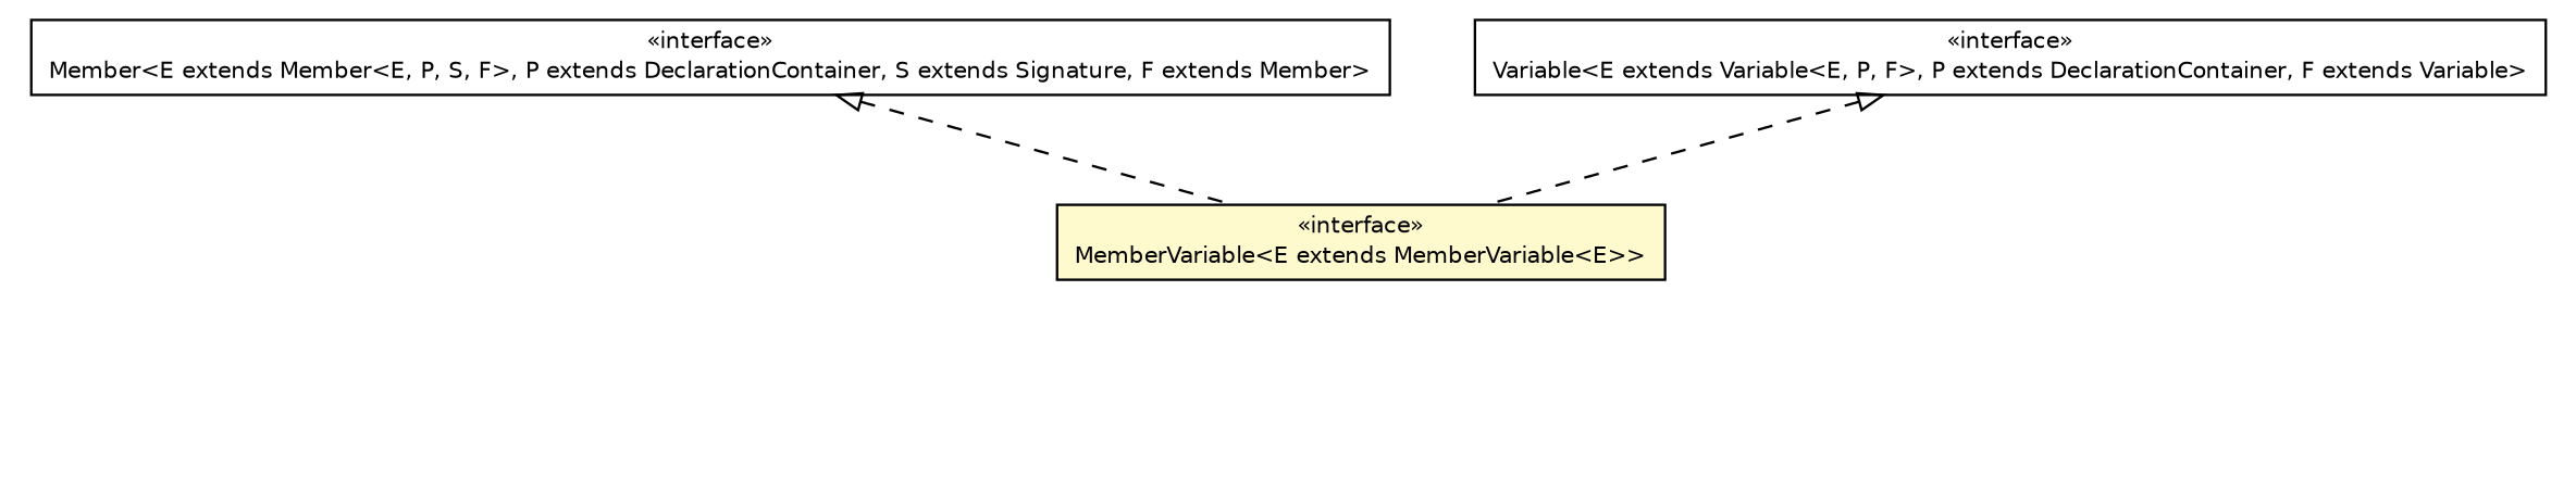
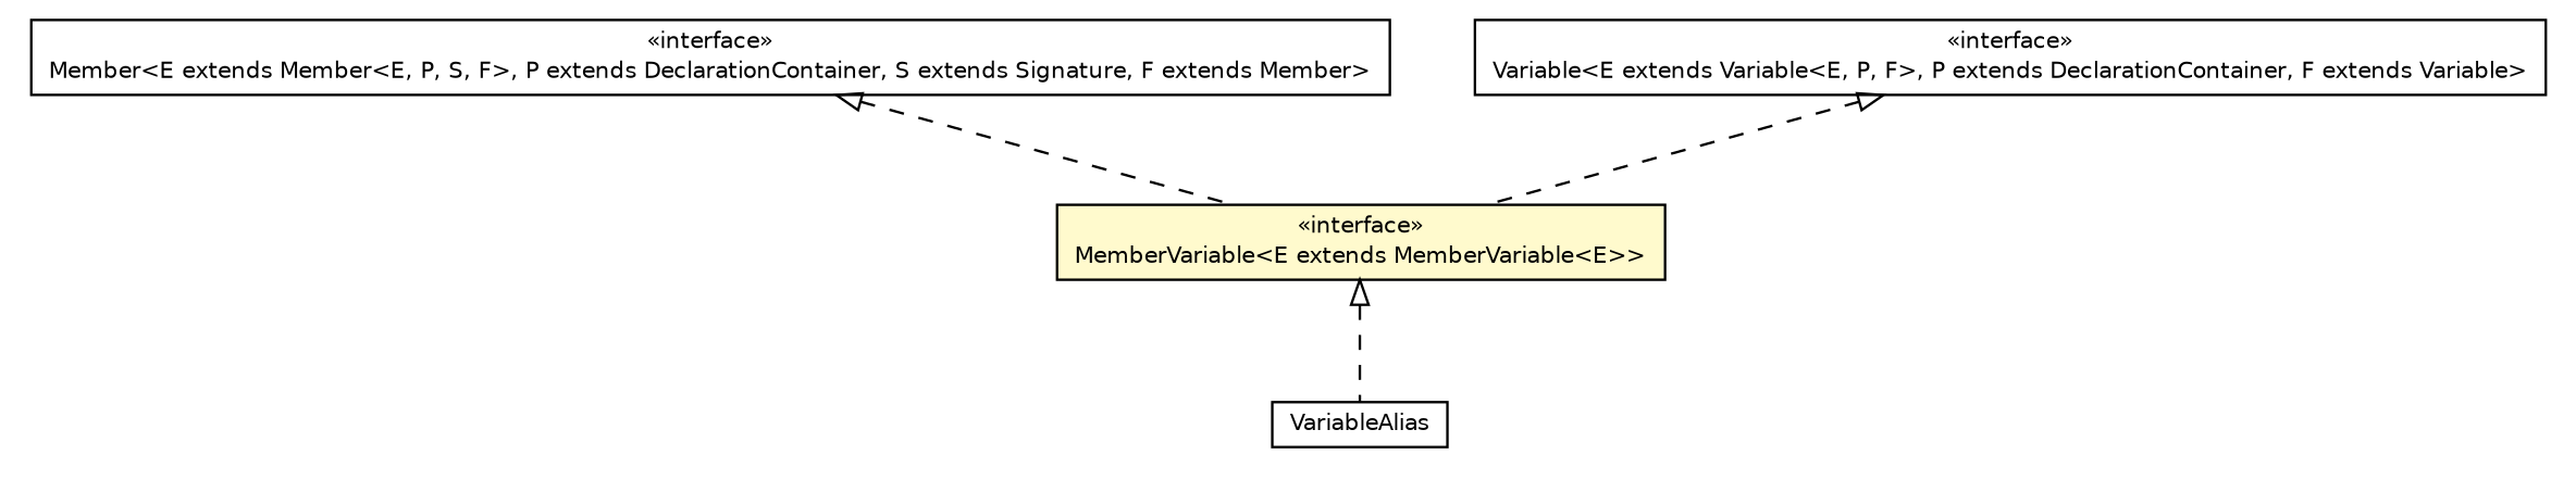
  digraph {
    nodesep=0.25
    ranksep=0.5
    node [fontcolor=black fontname=Helvetica fontsize=9.0 shape=plaintext]
    edge [arrowtail=empty dir=back fontname=Helvetica fontsize=10 headport=p labelfontname=Helvetica labelfontsize=10 style=dashed tailport=p]
    n1 [label=<<table title="chameleon.core.member.Member" border="0" cellborder="1" cellspacing="0" cellpadding="2" port="p" href="../member/Member.html"> 		<tr><td><table border="0" cellspacing="0" cellpadding="1"> <tr><td align="center" balign="center"> &#171;interface&#187; </td></tr> <tr><td align="center" balign="center"> Member&lt;E extends Member&lt;E, P, S, F&gt;, P extends DeclarationContainer, S extends Signature, F extends Member&gt; </td></tr> 		</table></td></tr> 		</table>>]
    n2 [label=<<table title="chameleon.core.variable.MemberVariable" border="0" cellborder="1" cellspacing="0" cellpadding="2" port="p" bgcolor="lemonChiffon" href="./MemberVariable.html"> 		<tr><td><table border="0" cellspacing="0" cellpadding="1"> <tr><td align="center" balign="center"> &#171;interface&#187; </td></tr> <tr><td align="center" balign="center"> MemberVariable&lt;E extends MemberVariable&lt;E&gt;&gt; </td></tr> 		</table></td></tr> 		</table>>]
+   n3 [label=<<table title="chameleon.core.variable.VariableAlias" border="0" cellborder="1" cellspacing="0" cellpadding="2" port="p" href="./VariableAlias.html"> 		<tr><td><table border="0" cellspacing="0" cellpadding="1"> <tr><td align="center" balign="center"> VariableAlias </td></tr> 		</table></td></tr> 		</table>>]
    n4 [label=<<table title="chameleon.core.variable.Variable" border="0" cellborder="1" cellspacing="0" cellpadding="2" port="p" href="./Variable.html"> 		<tr><td><table border="0" cellspacing="0" cellpadding="1"> <tr><td align="center" balign="center"> &#171;interface&#187; </td></tr> <tr><td align="center" balign="center"> Variable&lt;E extends Variable&lt;E, P, F&gt;, P extends DeclarationContainer, F extends Variable&gt; </td></tr> 		</table></td></tr> 		</table>>]
    n1 -> n2
+   n2 -> n3
    n4 -> n2
  }
